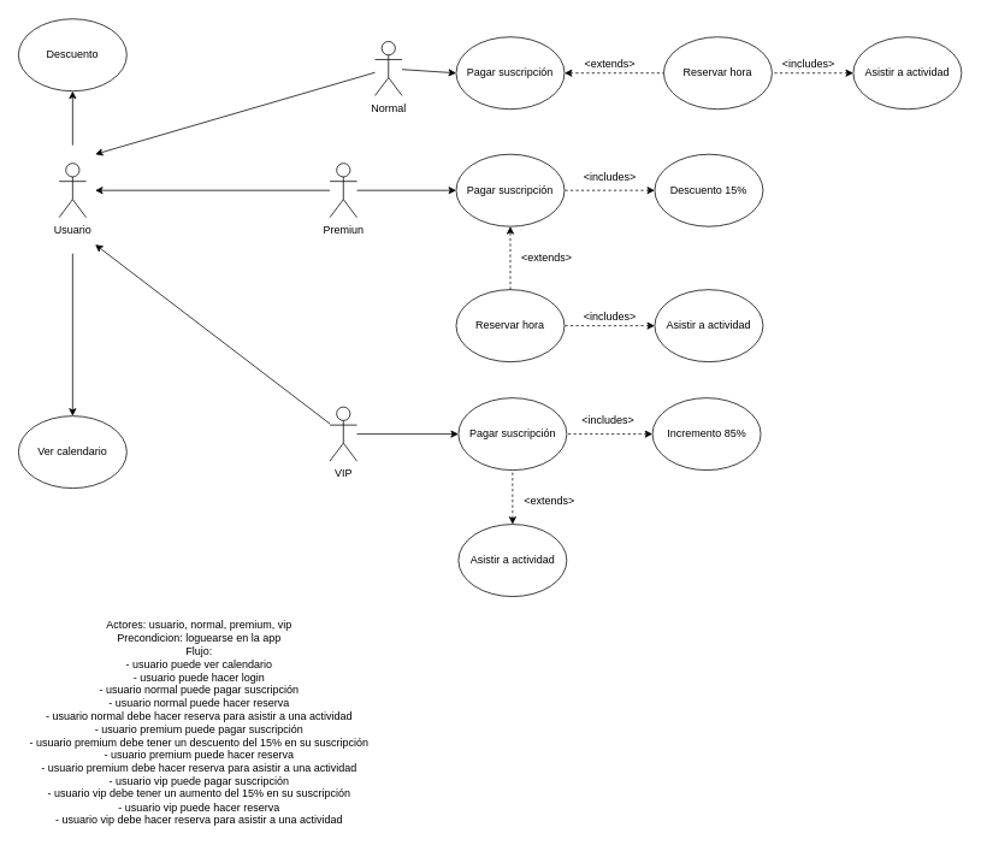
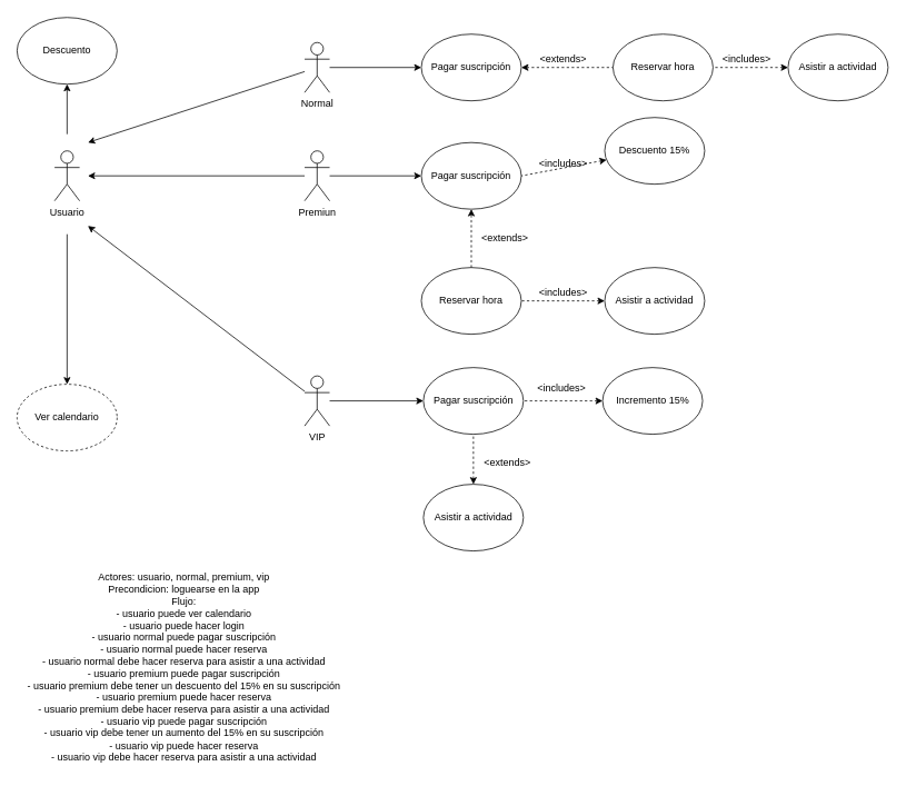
  <mxCell id="0" />
  <mxCell id="1" parent="0" />
  <mxCell id="2" style="edgeStyle=none;html=1;" parent="1" source="38" edge="1"><mxGeometry relative="1" as="geometry"><mxPoint x="105" y="270" as="targetPoint" /></mxGeometry></mxCell>
  <mxCell id="3" style="edgeStyle=none;html=1;entryX=0;entryY=0.5;entryDx=0;entryDy=0;startArrow=none;" parent="1" source="38" target="20" edge="1"><mxGeometry relative="1" as="geometry"><mxPoint x="225" y="480" as="sourcePoint" /></mxGeometry></mxCell>
  <mxCell id="4" style="edgeStyle=none;html=1;" parent="1" target="23" edge="1"><mxGeometry relative="1" as="geometry"><mxPoint x="80" y="280" as="sourcePoint" /></mxGeometry></mxCell>
  <mxCell id="5" style="edgeStyle=none;html=1;entryX=0.5;entryY=1;entryDx=0;entryDy=0;startArrow=none;startFill=0;endArrow=classic;endFill=1;" parent="1" target="39" edge="1"><mxGeometry relative="1" as="geometry"><mxPoint x="80" y="160" as="sourcePoint" /></mxGeometry></mxCell>
  <mxCell id="6" value="Usuario" style="shape=umlActor;verticalLabelPosition=bottom;verticalAlign=top;html=1;outlineConnect=0;" parent="1" vertex="1"><mxGeometry x="65" y="180" width="30" height="60" as="geometry" /></mxCell>
  <mxCell id="7" style="edgeStyle=none;html=1;" parent="1" source="9" edge="1"><mxGeometry relative="1" as="geometry"><mxPoint x="105" y="170" as="targetPoint" /></mxGeometry></mxCell>
  <mxCell id="8" style="edgeStyle=none;html=1;entryX=0;entryY=0.5;entryDx=0;entryDy=0;startArrow=none;startFill=0;endArrow=classic;endFill=1;" parent="1" source="9" target="14" edge="1"><mxGeometry relative="1" as="geometry" /></mxCell>
- <mxCell id="9" value="Normal" style="shape=umlActor;verticalLabelPosition=bottom;verticalAlign=top;html=1;outlineConnect=0;" parent="1" vertex="1"><mxGeometry x="415" y="45" width="30" height="60" as="geometry" /></mxCell>
+ <mxCell id="9" value="Normal" style="shape=umlActor;verticalLabelPosition=bottom;verticalAlign=top;html=1;outlineConnect=0;" parent="1" vertex="1"><mxGeometry x="365" y="50" width="30" height="60" as="geometry" /></mxCell>
  <mxCell id="10" style="edgeStyle=none;html=1;" parent="1" source="12" edge="1"><mxGeometry relative="1" as="geometry"><mxPoint x="105" y="210" as="targetPoint" /></mxGeometry></mxCell>
  <mxCell id="11" style="edgeStyle=none;html=1;entryX=0;entryY=0.5;entryDx=0;entryDy=0;" parent="1" source="12" target="19" edge="1"><mxGeometry relative="1" as="geometry" /></mxCell>
  <mxCell id="12" value="Premiun" style="shape=umlActor;verticalLabelPosition=bottom;verticalAlign=top;html=1;outlineConnect=0;" parent="1" vertex="1"><mxGeometry x="365" y="180" width="30" height="60" as="geometry" /></mxCell>
  <mxCell id="13" style="edgeStyle=none;html=1;entryX=0;entryY=0.5;entryDx=0;entryDy=0;startArrow=classic;startFill=1;endArrow=none;endFill=0;dashed=1;" parent="1" source="14" target="26" edge="1"><mxGeometry relative="1" as="geometry" /></mxCell>
  <mxCell id="14" value="Pagar suscripción" style="ellipse;whiteSpace=wrap;html=1;" parent="1" vertex="1"><mxGeometry x="505" y="40" width="120" height="80" as="geometry" /></mxCell>
  <mxCell id="15" style="edgeStyle=none;html=1;entryX=1;entryY=0.5;entryDx=0;entryDy=0;dashed=1;startArrow=classic;startFill=1;endArrow=none;endFill=0;" parent="1" source="16" target="19" edge="1"><mxGeometry relative="1" as="geometry" /></mxCell>
- <mxCell id="16" value="Descuento 15%" style="ellipse;whiteSpace=wrap;html=1;" parent="1" vertex="1"><mxGeometry x="725" y="170" width="120" height="80" as="geometry" /></mxCell>
+ <mxCell id="16" value="Descuento 15%" style="ellipse;whiteSpace=wrap;html=1;" parent="1" vertex="1"><mxGeometry x="725" y="140" width="120" height="80" as="geometry" /></mxCell>
  <mxCell id="17" style="edgeStyle=none;html=1;entryX=1;entryY=0.5;entryDx=0;entryDy=0;startArrow=classic;startFill=1;dashed=1;endArrow=none;endFill=0;" parent="1" source="18" target="20" edge="1"><mxGeometry relative="1" as="geometry" /></mxCell>
- <mxCell id="18" value="Incremento 85%" style="ellipse;whiteSpace=wrap;html=1;" parent="1" vertex="1"><mxGeometry x="722.5" y="440" width="120" height="80" as="geometry" /></mxCell>
+ <mxCell id="18" value="Incremento 15%" style="ellipse;whiteSpace=wrap;html=1;" parent="1" vertex="1"><mxGeometry x="722.5" y="440" width="120" height="80" as="geometry" /></mxCell>
  <mxCell id="19" value="Pagar suscripción" style="ellipse;whiteSpace=wrap;html=1;" parent="1" vertex="1"><mxGeometry x="505" y="170" width="120" height="80" as="geometry" /></mxCell>
  <mxCell id="20" value="Pagar suscripción" style="ellipse;whiteSpace=wrap;html=1;" parent="1" vertex="1"><mxGeometry x="507.5" y="440" width="120" height="80" as="geometry" /></mxCell>
  <mxCell id="21" value="&amp;lt;includes&amp;gt;" style="text;html=1;align=center;verticalAlign=middle;resizable=0;points=[];autosize=1;strokeColor=none;fillColor=none;" parent="1" vertex="1"><mxGeometry x="632.5" y="450" width="80" height="30" as="geometry" /></mxCell>
  <mxCell id="22" value="&amp;lt;includes&amp;gt;" style="text;html=1;align=center;verticalAlign=middle;resizable=0;points=[];autosize=1;strokeColor=none;fillColor=none;" parent="1" vertex="1"><mxGeometry x="635" y="180" width="80" height="30" as="geometry" /></mxCell>
- <mxCell id="23" value="Ver calendario" style="ellipse;whiteSpace=wrap;html=1;" parent="1" vertex="1"><mxGeometry x="20" y="460" width="120" height="80" as="geometry" /></mxCell>
+ <mxCell id="23" value="Ver calendario" style="ellipse;whiteSpace=wrap;html=1;dashed=1;" parent="1" vertex="1"><mxGeometry x="20" y="460" width="120" height="80" as="geometry" /></mxCell>
  <mxCell id="24" style="edgeStyle=none;html=1;entryX=1;entryY=0.5;entryDx=0;entryDy=0;dashed=1;startArrow=classic;startFill=1;endArrow=none;endFill=0;" parent="1" source="25" target="26" edge="1"><mxGeometry relative="1" as="geometry" /></mxCell>
  <mxCell id="25" value="Asistir a actividad" style="ellipse;whiteSpace=wrap;html=1;" parent="1" vertex="1"><mxGeometry x="945" y="40" width="120" height="80" as="geometry" /></mxCell>
  <mxCell id="26" value="Reservar hora" style="ellipse;whiteSpace=wrap;html=1;" parent="1" vertex="1"><mxGeometry x="735" y="40" width="120" height="80" as="geometry" /></mxCell>
  <mxCell id="27" value="&amp;lt;includes&amp;gt;" style="text;html=1;align=center;verticalAlign=middle;resizable=0;points=[];autosize=1;strokeColor=none;fillColor=none;" parent="1" vertex="1"><mxGeometry x="855" y="55" width="80" height="30" as="geometry" /></mxCell>
  <mxCell id="28" value="&amp;lt;extends&amp;gt;" style="text;html=1;align=center;verticalAlign=middle;resizable=0;points=[];autosize=1;strokeColor=none;fillColor=none;" parent="1" vertex="1"><mxGeometry x="635" y="55" width="80" height="30" as="geometry" /></mxCell>
  <mxCell id="29" value="" style="edgeStyle=none;html=1;dashed=1;startArrow=classic;startFill=1;endArrow=none;endFill=0;" parent="1" source="30" target="20" edge="1"><mxGeometry relative="1" as="geometry" /></mxCell>
  <mxCell id="30" value="Asistir a actividad" style="ellipse;whiteSpace=wrap;html=1;" parent="1" vertex="1"><mxGeometry x="507.5" y="580" width="120" height="80" as="geometry" /></mxCell>
  <mxCell id="31" value="&amp;lt;extends&amp;gt;" style="text;html=1;align=center;verticalAlign=middle;resizable=0;points=[];autosize=1;strokeColor=none;fillColor=none;" parent="1" vertex="1"><mxGeometry x="567.5" y="540" width="80" height="30" as="geometry" /></mxCell>
  <mxCell id="32" style="edgeStyle=none;html=1;entryX=1;entryY=0.5;entryDx=0;entryDy=0;dashed=1;startArrow=classic;startFill=1;endArrow=none;endFill=0;" parent="1" source="33" target="35" edge="1"><mxGeometry relative="1" as="geometry" /></mxCell>
  <mxCell id="33" value="Asistir a actividad" style="ellipse;whiteSpace=wrap;html=1;" parent="1" vertex="1"><mxGeometry x="725" y="320" width="120" height="80" as="geometry" /></mxCell>
  <mxCell id="34" value="" style="edgeStyle=none;html=1;dashed=1;startArrow=none;startFill=0;endArrow=classic;endFill=1;" parent="1" source="35" target="19" edge="1"><mxGeometry relative="1" as="geometry" /></mxCell>
  <mxCell id="35" value="Reservar hora" style="ellipse;whiteSpace=wrap;html=1;" parent="1" vertex="1"><mxGeometry x="505" y="320" width="120" height="80" as="geometry" /></mxCell>
  <mxCell id="36" value="&amp;lt;includes&amp;gt;" style="text;html=1;align=center;verticalAlign=middle;resizable=0;points=[];autosize=1;strokeColor=none;fillColor=none;" parent="1" vertex="1"><mxGeometry x="635" y="335" width="80" height="30" as="geometry" /></mxCell>
  <mxCell id="37" value="&amp;lt;extends&amp;gt;" style="text;html=1;align=center;verticalAlign=middle;resizable=0;points=[];autosize=1;strokeColor=none;fillColor=none;" parent="1" vertex="1"><mxGeometry x="565" y="270" width="80" height="30" as="geometry" /></mxCell>
  <mxCell id="38" value="VIP" style="shape=umlActor;verticalLabelPosition=bottom;verticalAlign=top;html=1;outlineConnect=0;" parent="1" vertex="1"><mxGeometry x="365" y="450" width="30" height="60" as="geometry" /></mxCell>
  <mxCell id="39" value="Descuento" style="ellipse;whiteSpace=wrap;html=1;" parent="1" vertex="1"><mxGeometry x="20" y="20" width="120" height="80" as="geometry" /></mxCell>
  <mxCell id="40" value="Actores: usuario, normal, premium, vip&lt;br&gt;Precondicion: loguearse en la app&lt;br&gt;Flujo:&lt;br&gt;- usuario puede ver calendario&lt;br&gt;- usuario puede hacer login&lt;br&gt;- usuario normal puede pagar suscripción&lt;br&gt;- usuario normal puede hacer reserva&lt;br&gt;- usuario normal debe hacer reserva para asistir a una actividad&lt;br&gt;- usuario premium puede pagar suscripción&lt;br&gt;- usuario premium debe tener un descuento del 15% en su suscripción&lt;br&gt;- usuario premium puede hacer reserva&lt;br&gt;- usuario premium debe hacer reserva para asistir a una actividad&lt;br&gt;- usuario vip puede pagar suscripción&lt;br&gt;- usuario vip debe tener un aumento del 15% en su suscripción&lt;br&gt;- usuario vip puede hacer reserva&lt;br&gt;- usuario vip debe hacer reserva para asistir a una actividad" style="text;html=1;align=center;verticalAlign=middle;resizable=0;points=[];autosize=1;strokeColor=none;fillColor=none;" parent="1" vertex="1"><mxGeometry x="20" y="680" width="400" height="240" as="geometry" /></mxCell>
